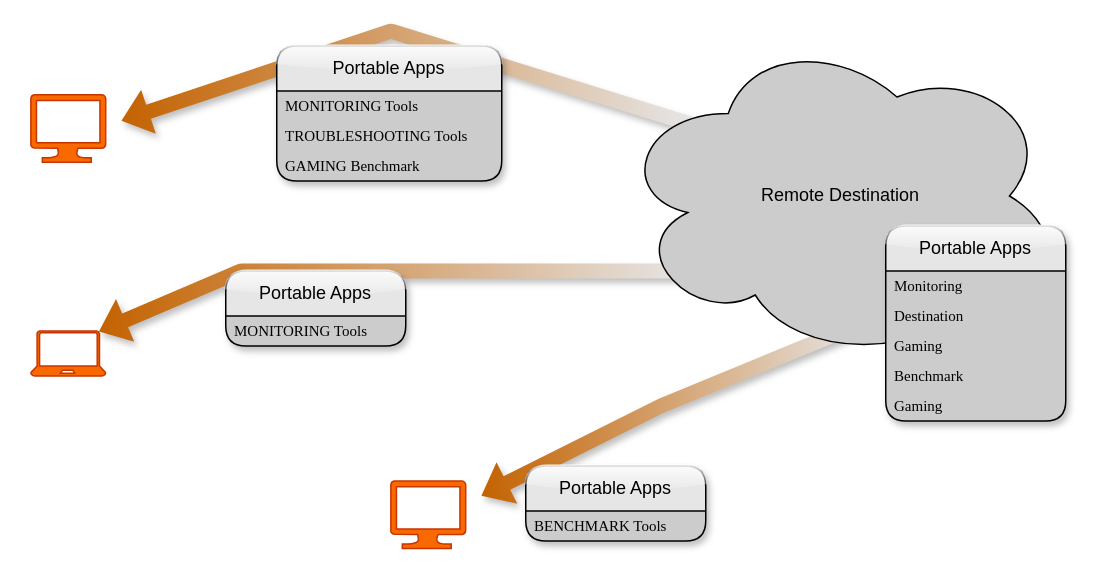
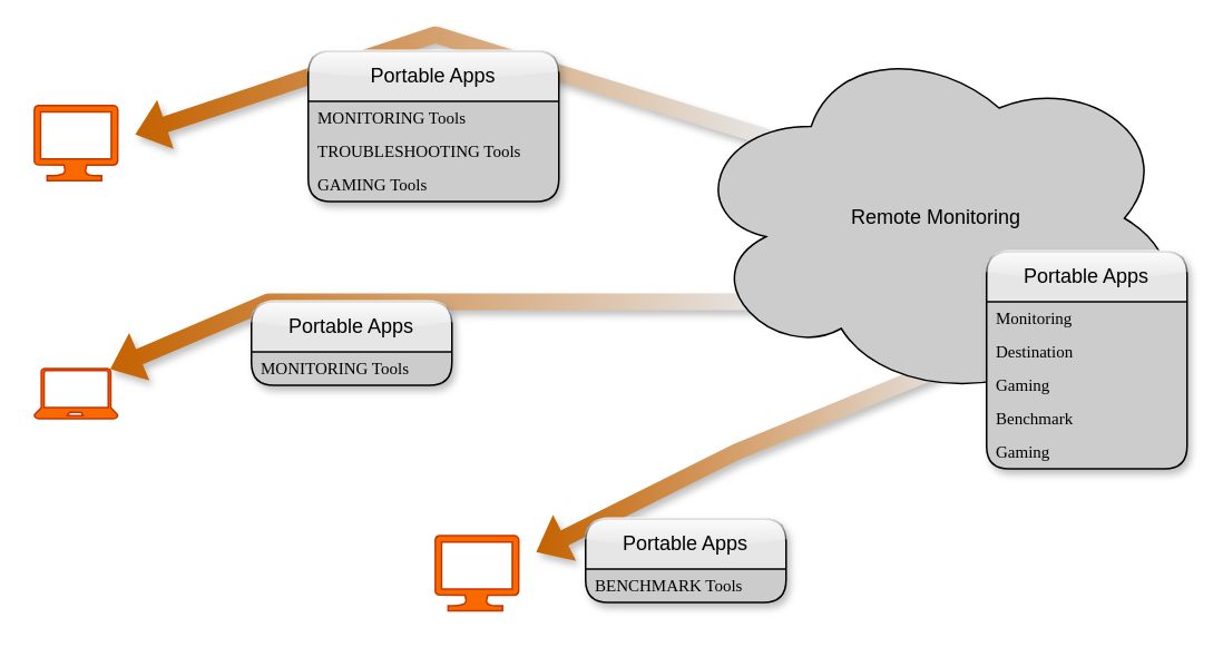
  <mxCell id="0" />
  <mxCell id="1" parent="0" />
  <mxCell id="2" value="" style="shape=flexArrow;endArrow=classic;html=1;rounded=1;exitX=0.167;exitY=0.727;exitDx=0;exitDy=0;exitPerimeter=0;fillColor=#E6E6E6;strokeColor=none;shadow=1;flowAnimation=0;gradientColor=#C46200;gradientDirection=west;" edge="1" parent="1"><mxGeometry width="50" height="50" relative="1" as="geometry"><mxPoint x="575" y="214.5" as="sourcePoint" /><mxPoint x="320" y="330" as="targetPoint" /><Array as="points"><mxPoint x="440" y="270" /></Array></mxGeometry></mxCell>
  <mxCell id="3" value="" style="verticalLabelPosition=bottom;html=1;verticalAlign=top;align=center;strokeColor=#C73500;fillColor=#fa6800;shape=mxgraph.azure.computer;pointerEvents=1;fontColor=#000000;" vertex="1" parent="1"><mxGeometry x="20" y="62.5" width="50" height="45" as="geometry" /></mxCell>
  <mxCell id="4" value="" style="verticalLabelPosition=bottom;html=1;verticalAlign=top;align=center;strokeColor=#C73500;fillColor=#fa6800;shape=mxgraph.azure.laptop;pointerEvents=1;fontColor=#000000;" vertex="1" parent="1"><mxGeometry x="20" y="220" width="50" height="30" as="geometry" /></mxCell>
  <mxCell id="5" value="" style="verticalLabelPosition=bottom;html=1;verticalAlign=top;align=center;strokeColor=#C73500;fillColor=#fa6800;shape=mxgraph.azure.computer;pointerEvents=1;fontColor=#000000;" vertex="1" parent="1"><mxGeometry x="260" y="320" width="50" height="45" as="geometry" /></mxCell>
  <mxCell id="6" value="" style="shape=flexArrow;endArrow=classic;html=1;rounded=1;exitX=0.167;exitY=0.282;exitDx=0;exitDy=0;exitPerimeter=0;fillColor=#E6E6E6;strokeColor=none;shadow=1;flowAnimation=0;gradientColor=#C46200;gradientDirection=west;" edge="1" parent="1" source="12"><mxGeometry width="50" height="50" relative="1" as="geometry"><mxPoint x="400" y="60" as="sourcePoint" /><mxPoint x="80" y="80" as="targetPoint" /><Array as="points"><mxPoint x="260" y="20" /></Array></mxGeometry></mxCell>
  <mxCell id="7" value="Portable Apps" style="swimlane;fontStyle=0;childLayout=stackLayout;horizontal=1;startSize=30;horizontalStack=0;resizeParent=1;resizeParentMax=0;resizeLast=0;collapsible=1;marginBottom=0;whiteSpace=wrap;html=1;swimlaneLine=1;rounded=1;glass=1;shadow=1;gradientColor=none;swimlaneFillColor=#CCCCCC;fillColor=#E6E6E6;" vertex="1" parent="1"><mxGeometry x="184" y="30" width="150" height="90" as="geometry"><mxRectangle x="280" y="80" width="120" height="30" as="alternateBounds" /></mxGeometry></mxCell>
  <mxCell id="8" value="MONITORING Tools" style="text;strokeColor=none;fillColor=none;align=left;verticalAlign=middle;spacingLeft=4;spacingRight=4;overflow=hidden;points=[[0,0.5],[1,0.5]];portConstraint=eastwest;rotatable=0;fontSize=10;fontFamily=Verdana;textDirection=ltr;" vertex="1" parent="7"><mxGeometry y="30" width="150" height="20" as="geometry" /></mxCell>
  <mxCell id="9" value="TROUBLESHOOTING Tools " style="text;strokeColor=none;fillColor=none;align=left;verticalAlign=middle;spacingLeft=4;spacingRight=4;overflow=hidden;points=[[0,0.5],[1,0.5]];portConstraint=eastwest;rotatable=0;fontSize=10;fontFamily=Verdana;textDirection=ltr;" vertex="1" parent="7"><mxGeometry y="50" width="150" height="20" as="geometry" /></mxCell>
- <mxCell id="10" value="GAMING Benchmark" style="text;strokeColor=none;fillColor=none;align=left;verticalAlign=middle;spacingLeft=4;spacingRight=4;overflow=hidden;points=[[0,0.5],[1,0.5]];portConstraint=eastwest;rotatable=0;fontSize=10;fontFamily=Verdana;textDirection=ltr;" vertex="1" parent="7"><mxGeometry y="70" width="150" height="20" as="geometry" /></mxCell>
+ <mxCell id="10" value="GAMING Tools" style="text;strokeColor=none;fillColor=none;align=left;verticalAlign=middle;spacingLeft=4;spacingRight=4;overflow=hidden;points=[[0,0.5],[1,0.5]];portConstraint=eastwest;rotatable=0;fontSize=10;fontFamily=Verdana;textDirection=ltr;" vertex="1" parent="7"><mxGeometry y="70" width="150" height="20" as="geometry" /></mxCell>
  <mxCell id="11" value="" style="shape=flexArrow;endArrow=classic;html=1;rounded=1;exitX=0.167;exitY=0.727;exitDx=0;exitDy=0;exitPerimeter=0;fillColor=#E6E6E6;strokeColor=none;shadow=1;flowAnimation=0;entryX=0.9;entryY=0.02;entryDx=0;entryDy=0;entryPerimeter=0;gradientColor=#C46200;gradientDirection=west;" edge="1" parent="1" source="12" target="4"><mxGeometry width="50" height="50" relative="1" as="geometry"><mxPoint x="475" y="192" as="sourcePoint" /><mxPoint x="95" y="190" as="targetPoint" /><Array as="points"><mxPoint x="160" y="180" /></Array></mxGeometry></mxCell>
- <mxCell id="12" value="Remote Destination" style="ellipse;shape=cloud;whiteSpace=wrap;html=1;fillColor=#CCCCCC;" vertex="1" parent="1"><mxGeometry x="410" y="20" width="300" height="220" as="geometry" /></mxCell>
+ <mxCell id="12" value="Remote Monitoring" style="ellipse;shape=cloud;whiteSpace=wrap;html=1;fillColor=#CCCCCC;" vertex="1" parent="1"><mxGeometry x="410" y="20" width="300" height="220" as="geometry" /></mxCell>
  <mxCell id="13" value="Portable Apps" style="swimlane;fontStyle=0;childLayout=stackLayout;horizontal=1;startSize=30;horizontalStack=0;resizeParent=1;resizeParentMax=0;resizeLast=0;collapsible=1;marginBottom=0;whiteSpace=wrap;html=1;swimlaneLine=1;rounded=1;glass=1;shadow=1;gradientColor=none;swimlaneFillColor=#CCCCCC;fillColor=#E6E6E6;" vertex="1" parent="1"><mxGeometry x="150" y="180" width="120" height="50" as="geometry"><mxRectangle x="280" y="80" width="120" height="30" as="alternateBounds" /></mxGeometry></mxCell>
  <mxCell id="14" value="MONITORING Tools" style="text;strokeColor=none;fillColor=none;align=left;verticalAlign=middle;spacingLeft=4;spacingRight=4;overflow=hidden;points=[[0,0.5],[1,0.5]];portConstraint=eastwest;rotatable=0;fontSize=10;fontFamily=Verdana;textDirection=ltr;" vertex="1" parent="13"><mxGeometry y="30" width="120" height="20" as="geometry" /></mxCell>
  <mxCell id="15" value="Portable Apps" style="swimlane;fontStyle=0;childLayout=stackLayout;horizontal=1;startSize=30;horizontalStack=0;resizeParent=1;resizeParentMax=0;resizeLast=0;collapsible=1;marginBottom=0;whiteSpace=wrap;html=1;swimlaneLine=1;rounded=1;glass=1;shadow=1;gradientColor=none;swimlaneFillColor=#CCCCCC;fillColor=#E6E6E6;" vertex="1" parent="1"><mxGeometry x="590" y="150" width="120" height="130" as="geometry"><mxRectangle x="280" y="80" width="120" height="30" as="alternateBounds" /></mxGeometry></mxCell>
  <mxCell id="16" value="Monitoring" style="text;strokeColor=none;fillColor=none;align=left;verticalAlign=middle;spacingLeft=4;spacingRight=4;overflow=hidden;points=[[0,0.5],[1,0.5]];portConstraint=eastwest;rotatable=0;fontSize=10;fontFamily=Verdana;textDirection=ltr;" vertex="1" parent="15"><mxGeometry y="30" width="120" height="20" as="geometry" /></mxCell>
  <mxCell id="17" value="Destination" style="text;strokeColor=none;fillColor=none;align=left;verticalAlign=middle;spacingLeft=4;spacingRight=4;overflow=hidden;points=[[0,0.5],[1,0.5]];portConstraint=eastwest;rotatable=0;fontSize=10;fontFamily=Verdana;textDirection=ltr;" vertex="1" parent="15"><mxGeometry y="50" width="120" height="20" as="geometry" /></mxCell>
  <mxCell id="18" value="Gaming" style="text;strokeColor=none;fillColor=none;align=left;verticalAlign=middle;spacingLeft=4;spacingRight=4;overflow=hidden;points=[[0,0.5],[1,0.5]];portConstraint=eastwest;rotatable=0;fontSize=10;fontFamily=Verdana;textDirection=ltr;" vertex="1" parent="15"><mxGeometry y="70" width="120" height="20" as="geometry" /></mxCell>
  <mxCell id="19" value="Benchmark" style="text;strokeColor=none;fillColor=none;align=left;verticalAlign=middle;spacingLeft=4;spacingRight=4;overflow=hidden;points=[[0,0.5],[1,0.5]];portConstraint=eastwest;rotatable=0;fontSize=10;fontFamily=Verdana;textDirection=ltr;" vertex="1" parent="15"><mxGeometry y="90" width="120" height="20" as="geometry" /></mxCell>
  <mxCell id="20" value="Gaming" style="text;strokeColor=none;fillColor=none;align=left;verticalAlign=middle;spacingLeft=4;spacingRight=4;overflow=hidden;points=[[0,0.5],[1,0.5]];portConstraint=eastwest;rotatable=0;fontSize=10;fontFamily=Verdana;textDirection=ltr;" vertex="1" parent="15"><mxGeometry y="110" width="120" height="20" as="geometry" /></mxCell>
  <mxCell id="21" value="Portable Apps" style="swimlane;fontStyle=0;childLayout=stackLayout;horizontal=1;startSize=30;horizontalStack=0;resizeParent=1;resizeParentMax=0;resizeLast=0;collapsible=1;marginBottom=0;whiteSpace=wrap;html=1;swimlaneLine=1;rounded=1;glass=1;shadow=1;gradientColor=none;swimlaneFillColor=#CCCCCC;fillColor=#E6E6E6;" vertex="1" parent="1"><mxGeometry x="350" y="310" width="120" height="50" as="geometry"><mxRectangle x="280" y="80" width="120" height="30" as="alternateBounds" /></mxGeometry></mxCell>
  <mxCell id="22" value="BENCHMARK Tools" style="text;strokeColor=none;fillColor=none;align=left;verticalAlign=middle;spacingLeft=4;spacingRight=4;overflow=hidden;points=[[0,0.5],[1,0.5]];portConstraint=eastwest;rotatable=0;fontSize=10;fontFamily=Verdana;textDirection=ltr;" vertex="1" parent="21"><mxGeometry y="30" width="120" height="20" as="geometry" /></mxCell>
